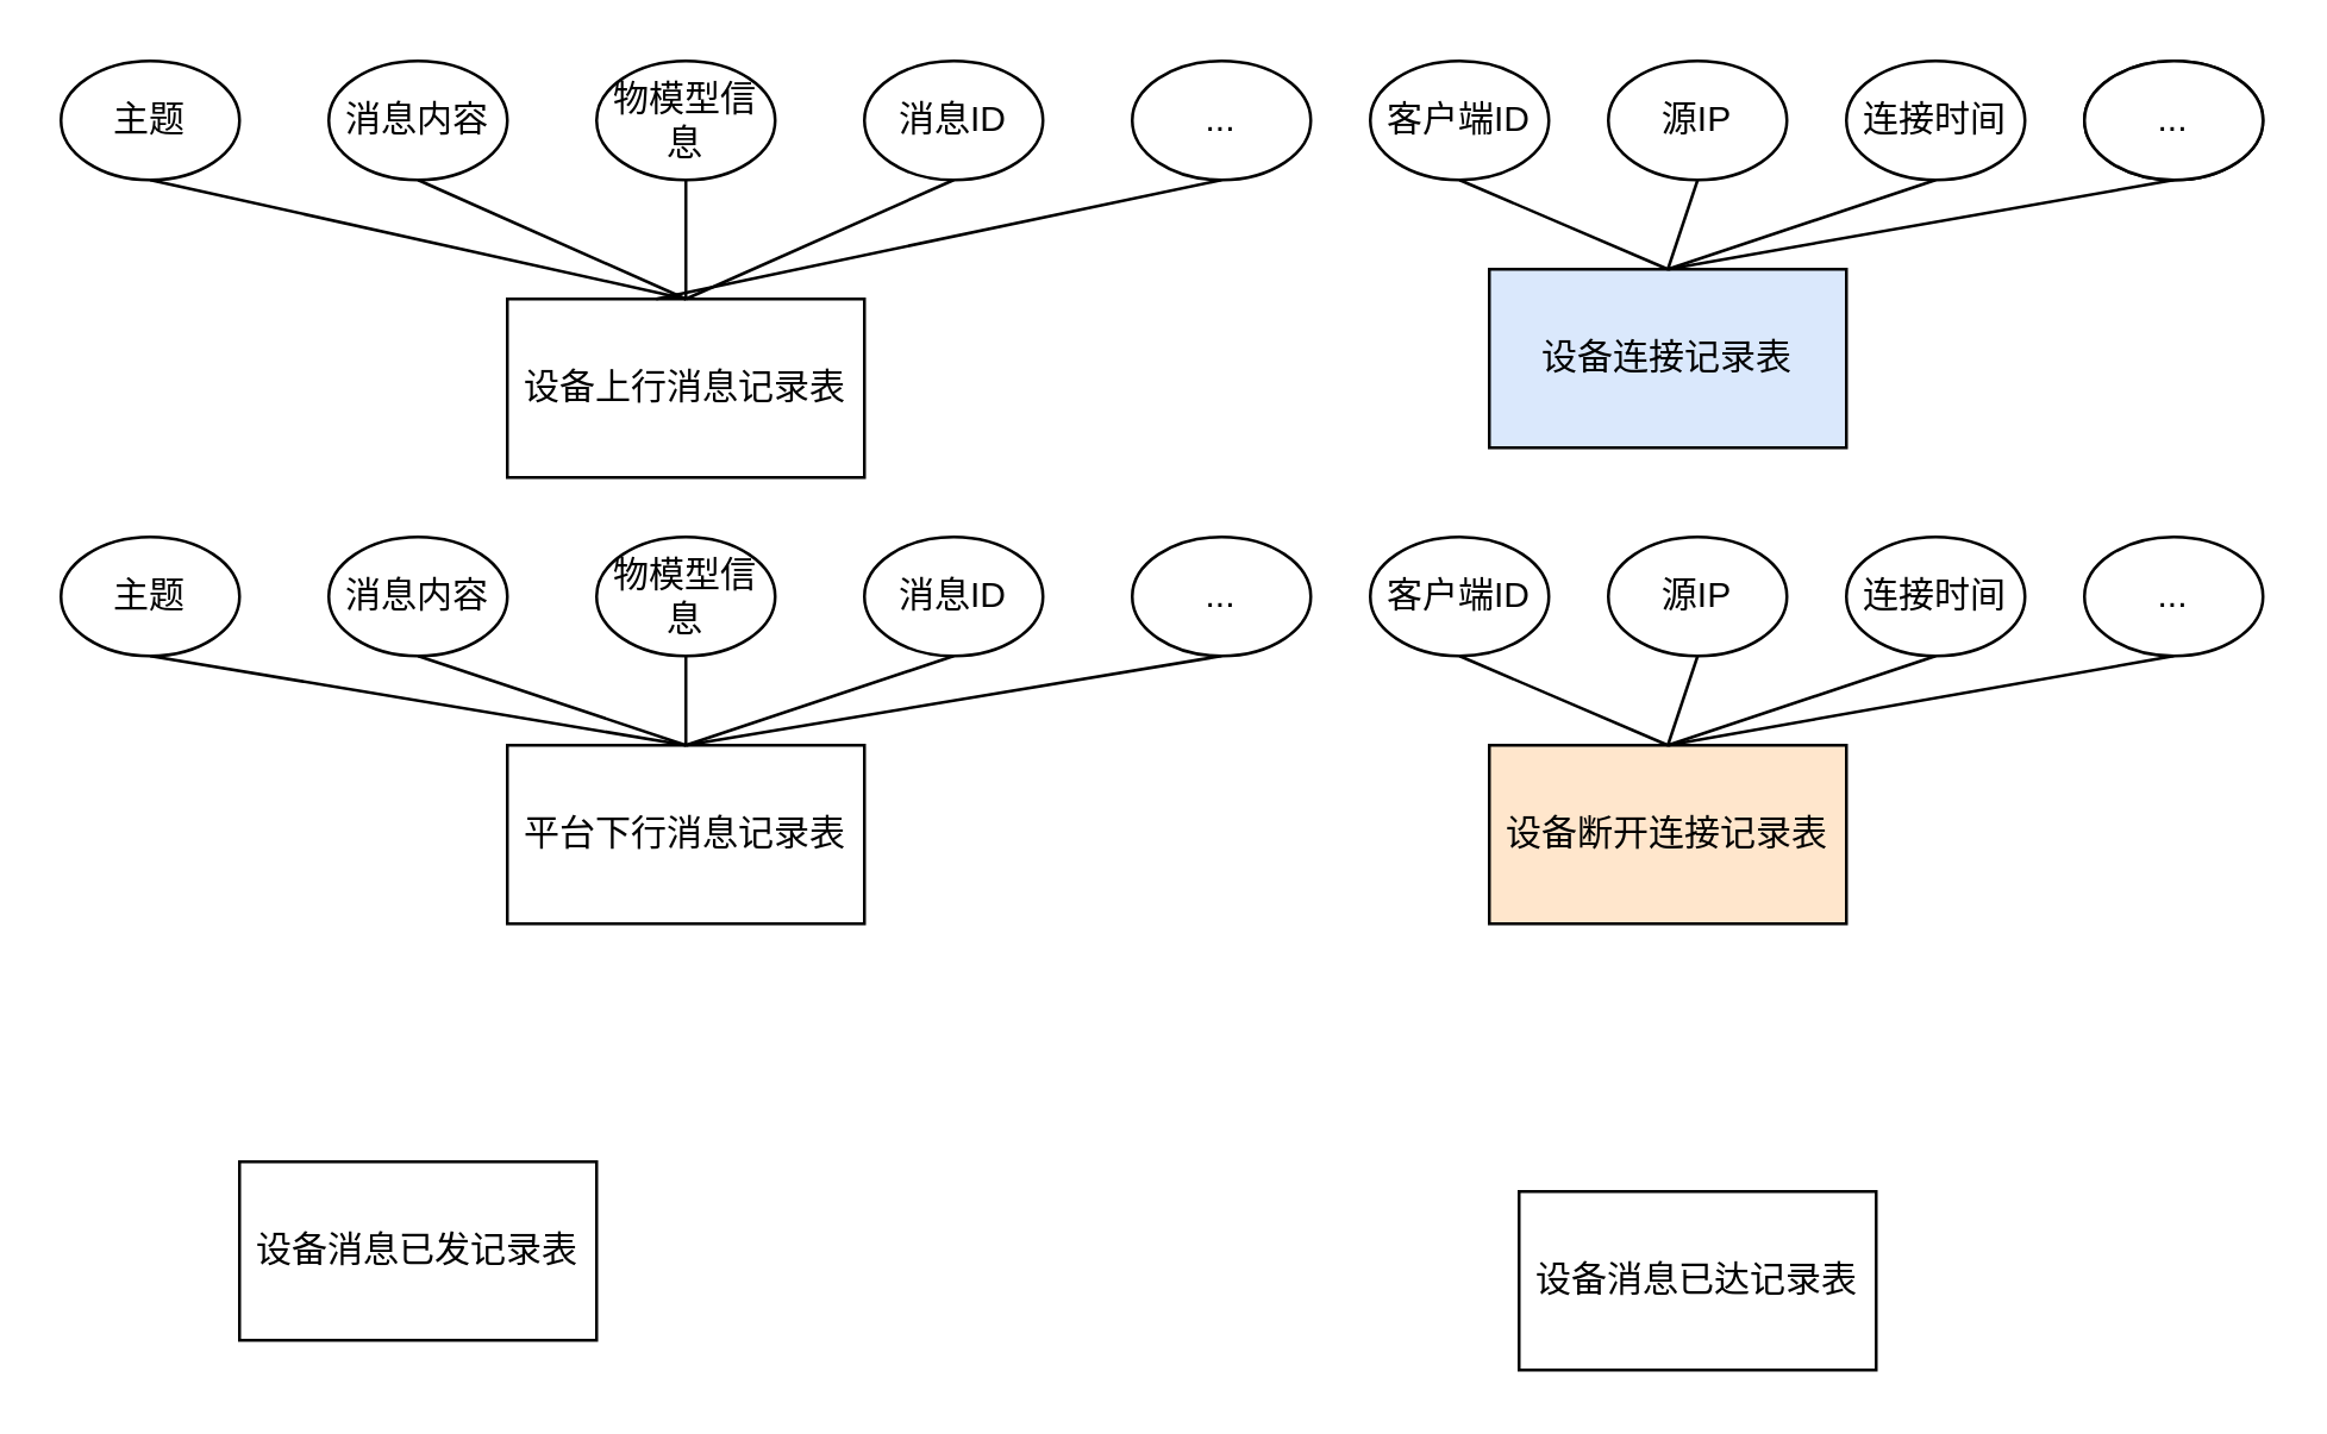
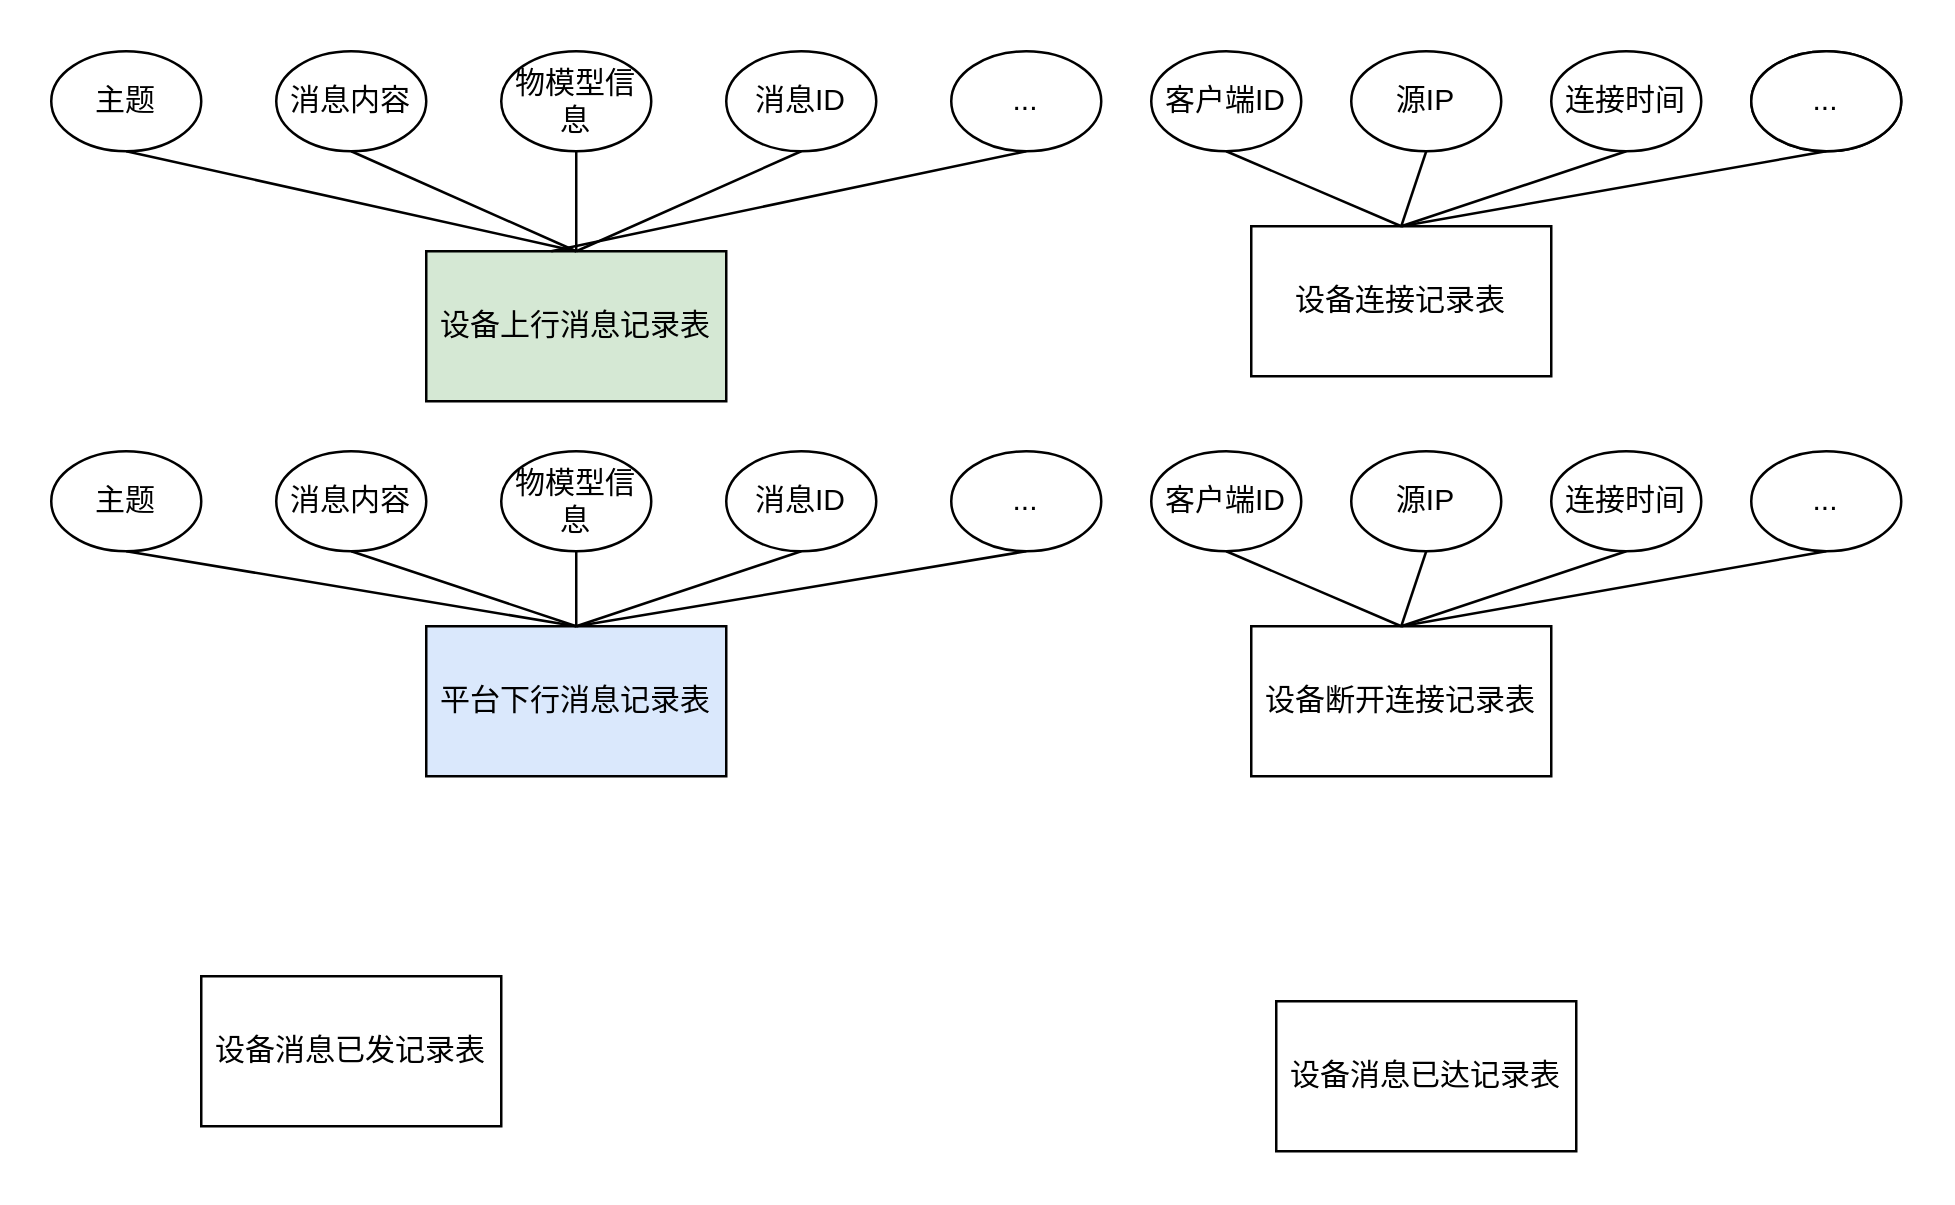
  <mxCell id="0" />
  <mxCell id="1" parent="0" />
- <mxCell id="2" value="设备上行消息记录表" style="rounded=0;whiteSpace=wrap;html=1;" vertex="1" parent="1"><mxGeometry x="170" y="100" width="120" height="60" as="geometry" /></mxCell>
- <mxCell id="3" value="平台下行消息记录表" style="rounded=0;whiteSpace=wrap;html=1;" vertex="1" parent="1"><mxGeometry x="170" y="250" width="120" height="60" as="geometry" /></mxCell>
- <mxCell id="4" value="设备连接记录表" style="rounded=0;whiteSpace=wrap;html=1;fillColor=#dae8fc;" vertex="1" parent="1"><mxGeometry x="500" y="90" width="120" height="60" as="geometry" /></mxCell>
+ <mxCell id="2" value="设备上行消息记录表" style="rounded=0;whiteSpace=wrap;html=1;fillColor=#d5e8d4;" vertex="1" parent="1"><mxGeometry x="170" y="100" width="120" height="60" as="geometry" /></mxCell>
+ <mxCell id="3" value="平台下行消息记录表" style="rounded=0;whiteSpace=wrap;html=1;fillColor=#dae8fc;" vertex="1" parent="1"><mxGeometry x="170" y="250" width="120" height="60" as="geometry" /></mxCell>
+ <mxCell id="4" value="设备连接记录表" style="rounded=0;whiteSpace=wrap;html=1;" vertex="1" parent="1"><mxGeometry x="500" y="90" width="120" height="60" as="geometry" /></mxCell>
  <mxCell id="5" value="设备消息已发记录表" style="rounded=0;whiteSpace=wrap;html=1;" vertex="1" parent="1"><mxGeometry x="80" y="390" width="120" height="60" as="geometry" /></mxCell>
  <mxCell id="6" value="设备消息已达记录表" style="rounded=0;whiteSpace=wrap;html=1;" vertex="1" parent="1"><mxGeometry x="510" y="400" width="120" height="60" as="geometry" /></mxCell>
- <mxCell id="7" value="&lt;span&gt;设备断开连接记录表&lt;/span&gt;" style="rounded=0;whiteSpace=wrap;html=1;fillColor=#ffe6cc;" vertex="1" parent="1"><mxGeometry x="500" y="250" width="120" height="60" as="geometry" /></mxCell>
+ <mxCell id="7" value="&lt;span&gt;设备断开连接记录表&lt;/span&gt;" style="rounded=0;whiteSpace=wrap;html=1;" vertex="1" parent="1"><mxGeometry x="500" y="250" width="120" height="60" as="geometry" /></mxCell>
  <mxCell id="8" style="rounded=0;orthogonalLoop=1;jettySize=auto;html=1;exitX=0.5;exitY=1;exitDx=0;exitDy=0;entryX=0.5;entryY=0;entryDx=0;entryDy=0;endArrow=none;endFill=0;" edge="1" parent="1" source="9" target="2"><mxGeometry relative="1" as="geometry" /></mxCell>
  <mxCell id="9" value="主题" style="ellipse;whiteSpace=wrap;html=1;" vertex="1" parent="1"><mxGeometry x="20" y="20" width="60" height="40" as="geometry" /></mxCell>
  <mxCell id="10" style="edgeStyle=none;rounded=0;orthogonalLoop=1;jettySize=auto;html=1;exitX=0.5;exitY=1;exitDx=0;exitDy=0;endArrow=none;endFill=0;" edge="1" parent="1" source="11"><mxGeometry relative="1" as="geometry"><mxPoint x="230" y="100" as="targetPoint" /></mxGeometry></mxCell>
  <mxCell id="11" value="消息内容" style="ellipse;whiteSpace=wrap;html=1;" vertex="1" parent="1"><mxGeometry x="110" y="20" width="60" height="40" as="geometry" /></mxCell>
  <mxCell id="12" style="edgeStyle=none;rounded=0;orthogonalLoop=1;jettySize=auto;html=1;exitX=0.5;exitY=1;exitDx=0;exitDy=0;endArrow=none;endFill=0;" edge="1" parent="1" source="13"><mxGeometry relative="1" as="geometry"><mxPoint x="230" y="100" as="targetPoint" /></mxGeometry></mxCell>
  <mxCell id="13" value="物模型信息" style="ellipse;whiteSpace=wrap;html=1;" vertex="1" parent="1"><mxGeometry x="200" y="20" width="60" height="40" as="geometry" /></mxCell>
  <mxCell id="14" style="edgeStyle=none;rounded=0;orthogonalLoop=1;jettySize=auto;html=1;exitX=0.5;exitY=1;exitDx=0;exitDy=0;endArrow=none;endFill=0;" edge="1" parent="1" source="15"><mxGeometry relative="1" as="geometry"><mxPoint x="230" y="100" as="targetPoint" /></mxGeometry></mxCell>
  <mxCell id="15" value="消息ID" style="ellipse;whiteSpace=wrap;html=1;" vertex="1" parent="1"><mxGeometry x="290" y="20" width="60" height="40" as="geometry" /></mxCell>
  <mxCell id="16" style="edgeStyle=none;rounded=0;orthogonalLoop=1;jettySize=auto;html=1;exitX=0.5;exitY=1;exitDx=0;exitDy=0;endArrow=none;endFill=0;" edge="1" parent="1" source="17"><mxGeometry relative="1" as="geometry"><mxPoint x="220" y="100" as="targetPoint" /></mxGeometry></mxCell>
  <mxCell id="17" value="..." style="ellipse;whiteSpace=wrap;html=1;" vertex="1" parent="1"><mxGeometry x="380" y="20" width="60" height="40" as="geometry" /></mxCell>
  <mxCell id="18" style="edgeStyle=none;rounded=0;orthogonalLoop=1;jettySize=auto;html=1;exitX=0.5;exitY=1;exitDx=0;exitDy=0;entryX=0.5;entryY=0;entryDx=0;entryDy=0;endArrow=none;endFill=0;" edge="1" parent="1" source="19" target="3"><mxGeometry relative="1" as="geometry" /></mxCell>
  <mxCell id="19" value="主题" style="ellipse;whiteSpace=wrap;html=1;" vertex="1" parent="1"><mxGeometry x="20" y="180" width="60" height="40" as="geometry" /></mxCell>
  <mxCell id="20" style="edgeStyle=none;rounded=0;orthogonalLoop=1;jettySize=auto;html=1;exitX=0.5;exitY=1;exitDx=0;exitDy=0;entryX=0.5;entryY=0;entryDx=0;entryDy=0;endArrow=none;endFill=0;" edge="1" parent="1" source="21" target="3"><mxGeometry relative="1" as="geometry" /></mxCell>
  <mxCell id="21" value="消息内容" style="ellipse;whiteSpace=wrap;html=1;" vertex="1" parent="1"><mxGeometry x="110" y="180" width="60" height="40" as="geometry" /></mxCell>
  <mxCell id="22" style="edgeStyle=none;rounded=0;orthogonalLoop=1;jettySize=auto;html=1;exitX=0.5;exitY=1;exitDx=0;exitDy=0;endArrow=none;endFill=0;" edge="1" parent="1" source="23"><mxGeometry relative="1" as="geometry"><mxPoint x="230" y="250" as="targetPoint" /></mxGeometry></mxCell>
  <mxCell id="23" value="物模型信息" style="ellipse;whiteSpace=wrap;html=1;" vertex="1" parent="1"><mxGeometry x="200" y="180" width="60" height="40" as="geometry" /></mxCell>
  <mxCell id="24" style="edgeStyle=none;rounded=0;orthogonalLoop=1;jettySize=auto;html=1;exitX=0.5;exitY=1;exitDx=0;exitDy=0;endArrow=none;endFill=0;" edge="1" parent="1" source="25"><mxGeometry relative="1" as="geometry"><mxPoint x="230" y="250" as="targetPoint" /></mxGeometry></mxCell>
  <mxCell id="25" value="消息ID" style="ellipse;whiteSpace=wrap;html=1;" vertex="1" parent="1"><mxGeometry x="290" y="180" width="60" height="40" as="geometry" /></mxCell>
  <mxCell id="26" style="edgeStyle=none;rounded=0;orthogonalLoop=1;jettySize=auto;html=1;exitX=0.5;exitY=1;exitDx=0;exitDy=0;endArrow=none;endFill=0;" edge="1" parent="1" source="27"><mxGeometry relative="1" as="geometry"><mxPoint x="230" y="250" as="targetPoint" /></mxGeometry></mxCell>
  <mxCell id="27" value="..." style="ellipse;whiteSpace=wrap;html=1;" vertex="1" parent="1"><mxGeometry x="380" y="180" width="60" height="40" as="geometry" /></mxCell>
  <mxCell id="28" style="edgeStyle=none;rounded=0;orthogonalLoop=1;jettySize=auto;html=1;exitX=0.5;exitY=1;exitDx=0;exitDy=0;entryX=0.5;entryY=0;entryDx=0;entryDy=0;endArrow=none;endFill=0;" edge="1" parent="1" source="29" target="4"><mxGeometry relative="1" as="geometry" /></mxCell>
  <mxCell id="29" value="客户端ID" style="ellipse;whiteSpace=wrap;html=1;" vertex="1" parent="1"><mxGeometry x="460" y="20" width="60" height="40" as="geometry" /></mxCell>
  <mxCell id="30" style="edgeStyle=none;rounded=0;orthogonalLoop=1;jettySize=auto;html=1;exitX=0.5;exitY=0;exitDx=0;exitDy=0;endArrow=none;endFill=0;" edge="1" parent="1" source="17" target="17"><mxGeometry relative="1" as="geometry" /></mxCell>
  <mxCell id="31" style="edgeStyle=none;rounded=0;orthogonalLoop=1;jettySize=auto;html=1;exitX=0.5;exitY=1;exitDx=0;exitDy=0;endArrow=none;endFill=0;" edge="1" parent="1" source="32"><mxGeometry relative="1" as="geometry"><mxPoint x="560" y="90" as="targetPoint" /></mxGeometry></mxCell>
  <mxCell id="32" value="源IP" style="ellipse;whiteSpace=wrap;html=1;" vertex="1" parent="1"><mxGeometry x="540" y="20" width="60" height="40" as="geometry" /></mxCell>
  <mxCell id="33" style="edgeStyle=none;rounded=0;orthogonalLoop=1;jettySize=auto;html=1;exitX=0.5;exitY=1;exitDx=0;exitDy=0;entryX=0.5;entryY=0;entryDx=0;entryDy=0;endArrow=none;endFill=0;" edge="1" parent="1" source="34" target="4"><mxGeometry relative="1" as="geometry" /></mxCell>
  <mxCell id="34" value="连接时间" style="ellipse;whiteSpace=wrap;html=1;" vertex="1" parent="1"><mxGeometry x="620" y="20" width="60" height="40" as="geometry" /></mxCell>
  <mxCell id="35" style="edgeStyle=none;rounded=0;orthogonalLoop=1;jettySize=auto;html=1;exitX=0.5;exitY=1;exitDx=0;exitDy=0;entryX=0.5;entryY=0;entryDx=0;entryDy=0;endArrow=none;endFill=0;" edge="1" parent="1" source="36" target="7"><mxGeometry relative="1" as="geometry" /></mxCell>
  <mxCell id="36" value="客户端ID" style="ellipse;whiteSpace=wrap;html=1;" vertex="1" parent="1"><mxGeometry x="460" y="180" width="60" height="40" as="geometry" /></mxCell>
  <mxCell id="37" style="edgeStyle=none;rounded=0;orthogonalLoop=1;jettySize=auto;html=1;exitX=0.5;exitY=1;exitDx=0;exitDy=0;endArrow=none;endFill=0;" edge="1" parent="1" source="38"><mxGeometry relative="1" as="geometry"><mxPoint x="560" y="250" as="targetPoint" /></mxGeometry></mxCell>
  <mxCell id="38" value="源IP" style="ellipse;whiteSpace=wrap;html=1;" vertex="1" parent="1"><mxGeometry x="540" y="180" width="60" height="40" as="geometry" /></mxCell>
  <mxCell id="39" style="edgeStyle=none;rounded=0;orthogonalLoop=1;jettySize=auto;html=1;exitX=0.5;exitY=1;exitDx=0;exitDy=0;endArrow=none;endFill=0;" edge="1" parent="1" source="40"><mxGeometry relative="1" as="geometry"><mxPoint x="560" y="250" as="targetPoint" /></mxGeometry></mxCell>
  <mxCell id="40" value="连接时间" style="ellipse;whiteSpace=wrap;html=1;" vertex="1" parent="1"><mxGeometry x="620" y="180" width="60" height="40" as="geometry" /></mxCell>
  <mxCell id="41" value="连接时间" style="ellipse;whiteSpace=wrap;html=1;" vertex="1" parent="1"><mxGeometry x="700" y="20" width="60" height="40" as="geometry" /></mxCell>
  <mxCell id="42" style="edgeStyle=none;rounded=0;orthogonalLoop=1;jettySize=auto;html=1;exitX=0.5;exitY=1;exitDx=0;exitDy=0;entryX=0.5;entryY=0;entryDx=0;entryDy=0;endArrow=none;endFill=0;" edge="1" parent="1" source="43" target="4"><mxGeometry relative="1" as="geometry" /></mxCell>
  <mxCell id="43" value="..." style="ellipse;whiteSpace=wrap;html=1;" vertex="1" parent="1"><mxGeometry x="700" y="20" width="60" height="40" as="geometry" /></mxCell>
  <mxCell id="44" style="edgeStyle=none;rounded=0;orthogonalLoop=1;jettySize=auto;html=1;exitX=0.5;exitY=1;exitDx=0;exitDy=0;entryX=0.5;entryY=0;entryDx=0;entryDy=0;endArrow=none;endFill=0;" edge="1" parent="1" source="45" target="7"><mxGeometry relative="1" as="geometry" /></mxCell>
  <mxCell id="45" value="..." style="ellipse;whiteSpace=wrap;html=1;" vertex="1" parent="1"><mxGeometry x="700" y="180" width="60" height="40" as="geometry" /></mxCell>
